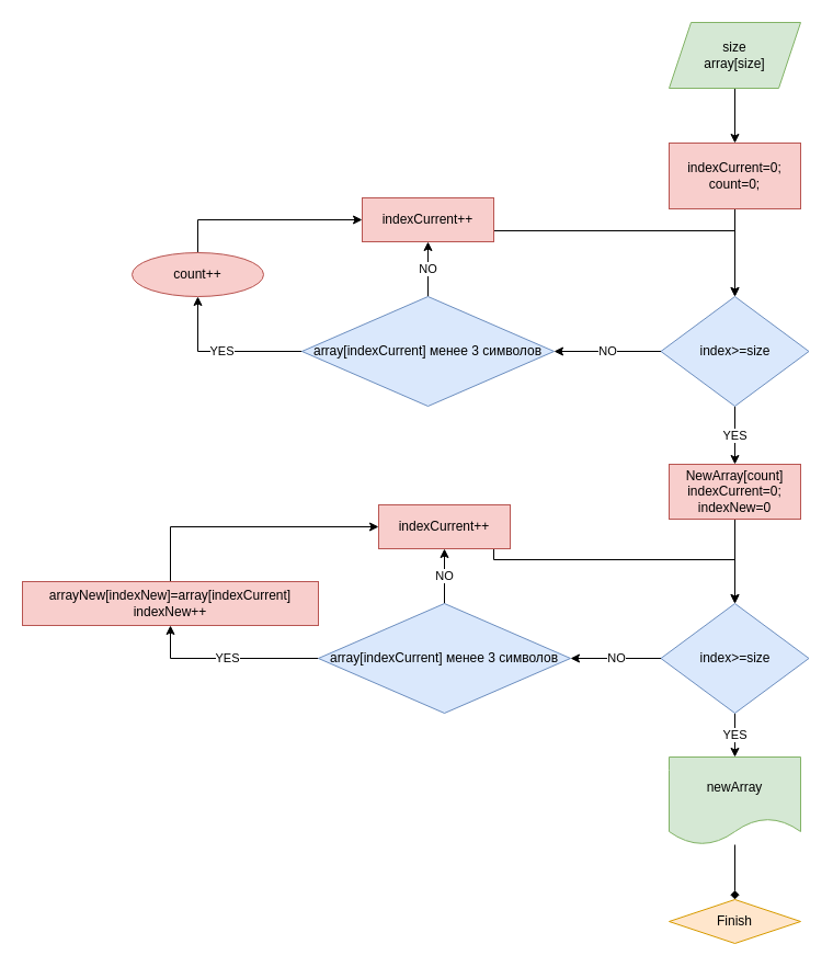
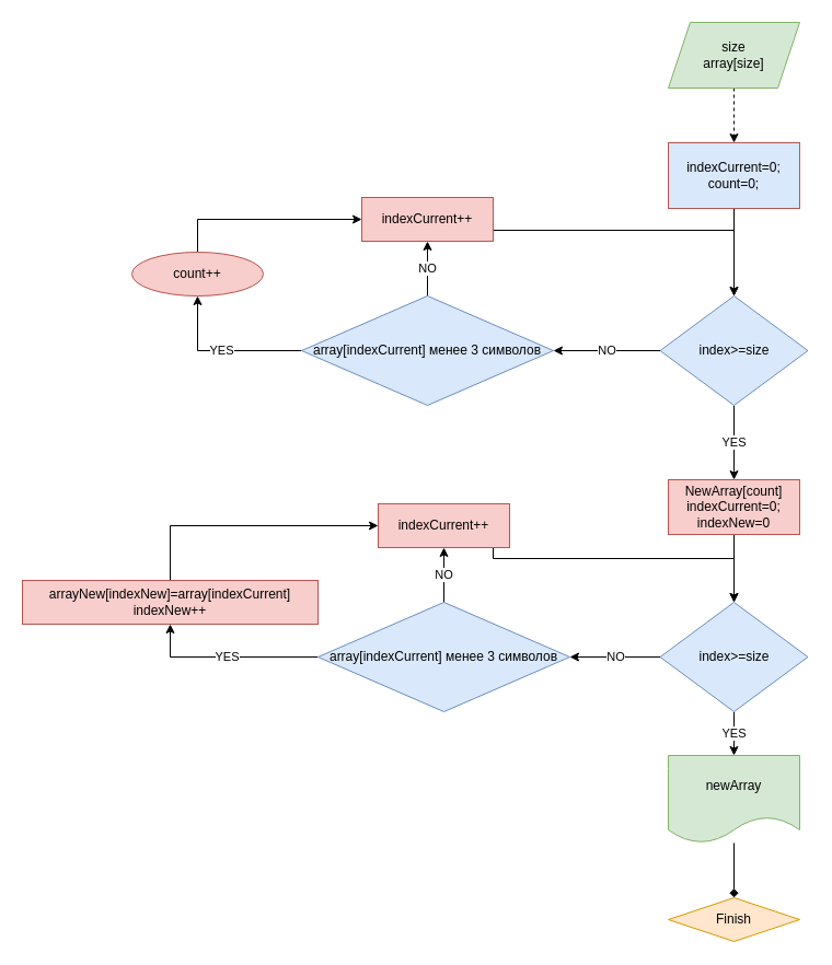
  <mxCell id="0" />
  <mxCell id="1" parent="0" />
  <mxCell id="2" value="Finish" style="rhombus;whiteSpace=wrap;html=1;fontSize=12;glass=0;strokeWidth=1;shadow=0;fillColor=#ffe6cc;strokeColor=#d79b00;" parent="1" vertex="1"><mxGeometry x="610" y="820" width="120" height="40" as="geometry" /></mxCell>
- <mxCell id="3" style="edgeStyle=orthogonalEdgeStyle;rounded=0;orthogonalLoop=1;jettySize=auto;html=1;exitX=0.5;exitY=1;exitDx=0;exitDy=0;" edge="1" parent="1" source="4" target="6"><mxGeometry relative="1" as="geometry" /></mxCell>
+ <mxCell id="3" style="edgeStyle=orthogonalEdgeStyle;rounded=0;orthogonalLoop=1;jettySize=auto;html=1;exitX=0.5;exitY=1;exitDx=0;exitDy=0;dashed=1;" edge="1" parent="1" source="4" target="6"><mxGeometry relative="1" as="geometry" /></mxCell>
  <mxCell id="4" value="size&lt;br&gt;array[size]" style="shape=parallelogram;perimeter=parallelogramPerimeter;whiteSpace=wrap;html=1;fixedSize=1;fillColor=#d5e8d4;strokeColor=#82b366;" vertex="1" parent="1"><mxGeometry x="610" y="20" width="120" height="60" as="geometry" /></mxCell>
  <mxCell id="5" value="" style="edgeStyle=orthogonalEdgeStyle;rounded=0;orthogonalLoop=1;jettySize=auto;html=1;" edge="1" parent="1" source="6" target="16"><mxGeometry relative="1" as="geometry" /></mxCell>
- <mxCell id="6" value="indexCurrent=0;&lt;br&gt;count=0;" style="rounded=0;whiteSpace=wrap;html=1;fillColor=#f8cecc;strokeColor=#b85450;" vertex="1" parent="1"><mxGeometry x="610" y="130" width="120" height="60" as="geometry" /></mxCell>
+ <mxCell id="6" value="indexCurrent=0;&lt;br&gt;count=0;" style="rounded=0;whiteSpace=wrap;html=1;fillColor=#dae8fc;strokeColor=#b85450;" vertex="1" parent="1"><mxGeometry x="610" y="130" width="120" height="60" as="geometry" /></mxCell>
  <mxCell id="7" value="YES" style="edgeStyle=orthogonalEdgeStyle;rounded=0;orthogonalLoop=1;jettySize=auto;html=1;entryX=0.5;entryY=1;entryDx=0;entryDy=0;" edge="1" parent="1" source="9" target="11"><mxGeometry relative="1" as="geometry" /></mxCell>
  <mxCell id="8" value="NO" style="edgeStyle=orthogonalEdgeStyle;rounded=0;orthogonalLoop=1;jettySize=auto;html=1;" edge="1" parent="1" source="9" target="13"><mxGeometry relative="1" as="geometry" /></mxCell>
  <mxCell id="9" value="array[indexCurrent] менее 3 символов" style="rhombus;whiteSpace=wrap;html=1;fillColor=#dae8fc;strokeColor=#6c8ebf;" vertex="1" parent="1"><mxGeometry x="275" y="270" width="230" height="100" as="geometry" /></mxCell>
  <mxCell id="10" style="edgeStyle=orthogonalEdgeStyle;rounded=0;orthogonalLoop=1;jettySize=auto;html=1;exitX=0.5;exitY=0;exitDx=0;exitDy=0;entryX=0;entryY=0.5;entryDx=0;entryDy=0;" edge="1" parent="1" source="11" target="13"><mxGeometry relative="1" as="geometry"><Array as="points"><mxPoint x="180" y="200" /></Array></mxGeometry></mxCell>
  <mxCell id="11" value="count++" style="ellipse;whiteSpace=wrap;html=1;fillColor=#f8cecc;strokeColor=#b85450;" vertex="1" parent="1"><mxGeometry x="120" y="230" width="120" height="40" as="geometry" /></mxCell>
  <mxCell id="12" style="edgeStyle=orthogonalEdgeStyle;rounded=0;orthogonalLoop=1;jettySize=auto;html=1;exitX=1;exitY=0.75;exitDx=0;exitDy=0;entryX=0.5;entryY=0;entryDx=0;entryDy=0;" edge="1" parent="1" source="13" target="16"><mxGeometry relative="1" as="geometry"><mxPoint x="820" y="250" as="targetPoint" /><Array as="points"><mxPoint x="670" y="210" /></Array></mxGeometry></mxCell>
  <mxCell id="13" value="indexCurrent++" style="rounded=0;whiteSpace=wrap;html=1;fillColor=#f8cecc;strokeColor=#b85450;" vertex="1" parent="1"><mxGeometry x="330" y="180" width="120" height="40" as="geometry" /></mxCell>
  <mxCell id="14" value="NO" style="edgeStyle=orthogonalEdgeStyle;rounded=0;orthogonalLoop=1;jettySize=auto;html=1;" edge="1" parent="1" source="16" target="9"><mxGeometry relative="1" as="geometry" /></mxCell>
  <mxCell id="15" value="YES" style="edgeStyle=orthogonalEdgeStyle;rounded=0;orthogonalLoop=1;jettySize=auto;html=1;exitX=0.5;exitY=1;exitDx=0;exitDy=0;" edge="1" parent="1" source="16" target="18"><mxGeometry relative="1" as="geometry"><Array as="points"><mxPoint x="670" y="430" /><mxPoint x="670" y="430" /></Array></mxGeometry></mxCell>
  <mxCell id="16" value="index&amp;gt;=size" style="rhombus;whiteSpace=wrap;html=1;fillColor=#dae8fc;strokeColor=#6c8ebf;" vertex="1" parent="1"><mxGeometry x="602.5" y="270" width="135" height="100" as="geometry" /></mxCell>
  <mxCell id="17" value="" style="edgeStyle=orthogonalEdgeStyle;rounded=0;orthogonalLoop=1;jettySize=auto;html=1;" edge="1" parent="1" source="18" target="21"><mxGeometry relative="1" as="geometry" /></mxCell>
- <mxCell id="18" value="NewArray[count]&lt;br&gt;indexCurrent=0;&lt;br&gt;indexNew=0" style="rounded=0;whiteSpace=wrap;html=1;fillColor=#f8cecc;strokeColor=#b85450;" vertex="1" parent="1"><mxGeometry x="610" y="423" width="120" height="50" as="geometry" /></mxCell>
+ <mxCell id="18" value="NewArray[count]&lt;br&gt;indexCurrent=0;&lt;br&gt;indexNew=0" style="rounded=0;whiteSpace=wrap;html=1;fillColor=#f8cecc;strokeColor=#b85450;" vertex="1" parent="1"><mxGeometry x="610" y="438" width="120" height="50" as="geometry" /></mxCell>
  <mxCell id="19" value="NO" style="edgeStyle=orthogonalEdgeStyle;rounded=0;orthogonalLoop=1;jettySize=auto;html=1;" edge="1" parent="1" source="21" target="24"><mxGeometry relative="1" as="geometry" /></mxCell>
  <mxCell id="20" value="YES" style="edgeStyle=orthogonalEdgeStyle;rounded=0;orthogonalLoop=1;jettySize=auto;html=1;" edge="1" parent="1" source="21" target="28"><mxGeometry relative="1" as="geometry" /></mxCell>
  <mxCell id="21" value="index&amp;gt;=size" style="rhombus;whiteSpace=wrap;html=1;fillColor=#dae8fc;strokeColor=#6c8ebf;" vertex="1" parent="1"><mxGeometry x="602.5" y="550" width="135" height="100" as="geometry" /></mxCell>
  <mxCell id="22" value="NO" style="edgeStyle=orthogonalEdgeStyle;rounded=0;orthogonalLoop=1;jettySize=auto;html=1;" edge="1" parent="1" source="24" target="26"><mxGeometry relative="1" as="geometry" /></mxCell>
  <mxCell id="23" value="YES" style="edgeStyle=orthogonalEdgeStyle;rounded=0;orthogonalLoop=1;jettySize=auto;html=1;exitX=0;exitY=0.5;exitDx=0;exitDy=0;entryX=0.5;entryY=1;entryDx=0;entryDy=0;" edge="1" parent="1" source="24" target="30"><mxGeometry relative="1" as="geometry" /></mxCell>
  <mxCell id="24" value="array[indexCurrent] менее 3 символов" style="rhombus;whiteSpace=wrap;html=1;fillColor=#dae8fc;strokeColor=#6c8ebf;" vertex="1" parent="1"><mxGeometry x="290" y="550" width="230" height="100" as="geometry" /></mxCell>
  <mxCell id="25" style="edgeStyle=orthogonalEdgeStyle;rounded=0;orthogonalLoop=1;jettySize=auto;html=1;exitX=1;exitY=0.5;exitDx=0;exitDy=0;entryX=0.5;entryY=0;entryDx=0;entryDy=0;" edge="1" parent="1" source="26" target="21"><mxGeometry relative="1" as="geometry"><mxPoint x="670" y="510" as="targetPoint" /><Array as="points"><mxPoint x="450" y="510" /><mxPoint x="670" y="510" /></Array></mxGeometry></mxCell>
  <mxCell id="26" value="indexCurrent++" style="rounded=0;whiteSpace=wrap;html=1;fillColor=#f8cecc;strokeColor=#b85450;" vertex="1" parent="1"><mxGeometry x="345" y="460" width="120" height="40" as="geometry" /></mxCell>
  <mxCell id="27" value="" style="edgeStyle=orthogonalEdgeStyle;rounded=0;orthogonalLoop=1;jettySize=auto;html=1;endArrow=diamond;" edge="1" parent="1" source="28" target="2"><mxGeometry relative="1" as="geometry" /></mxCell>
  <mxCell id="28" value="newArray" style="shape=document;whiteSpace=wrap;html=1;boundedLbl=1;fillColor=#d5e8d4;strokeColor=#82b366;" vertex="1" parent="1"><mxGeometry x="610" y="690" width="120" height="80" as="geometry" /></mxCell>
  <mxCell id="29" value="" style="edgeStyle=orthogonalEdgeStyle;rounded=0;orthogonalLoop=1;jettySize=auto;html=1;exitX=0.5;exitY=0;exitDx=0;exitDy=0;entryX=0;entryY=0.5;entryDx=0;entryDy=0;" edge="1" parent="1" source="30" target="26"><mxGeometry relative="1" as="geometry" /></mxCell>
  <mxCell id="30" value="arrayNew[indexNew]=array[indexCurrent]&lt;br&gt;indexNew++" style="rounded=0;whiteSpace=wrap;html=1;fillColor=#f8cecc;strokeColor=#b85450;" vertex="1" parent="1"><mxGeometry x="20" y="530" width="270" height="40" as="geometry" /></mxCell>
